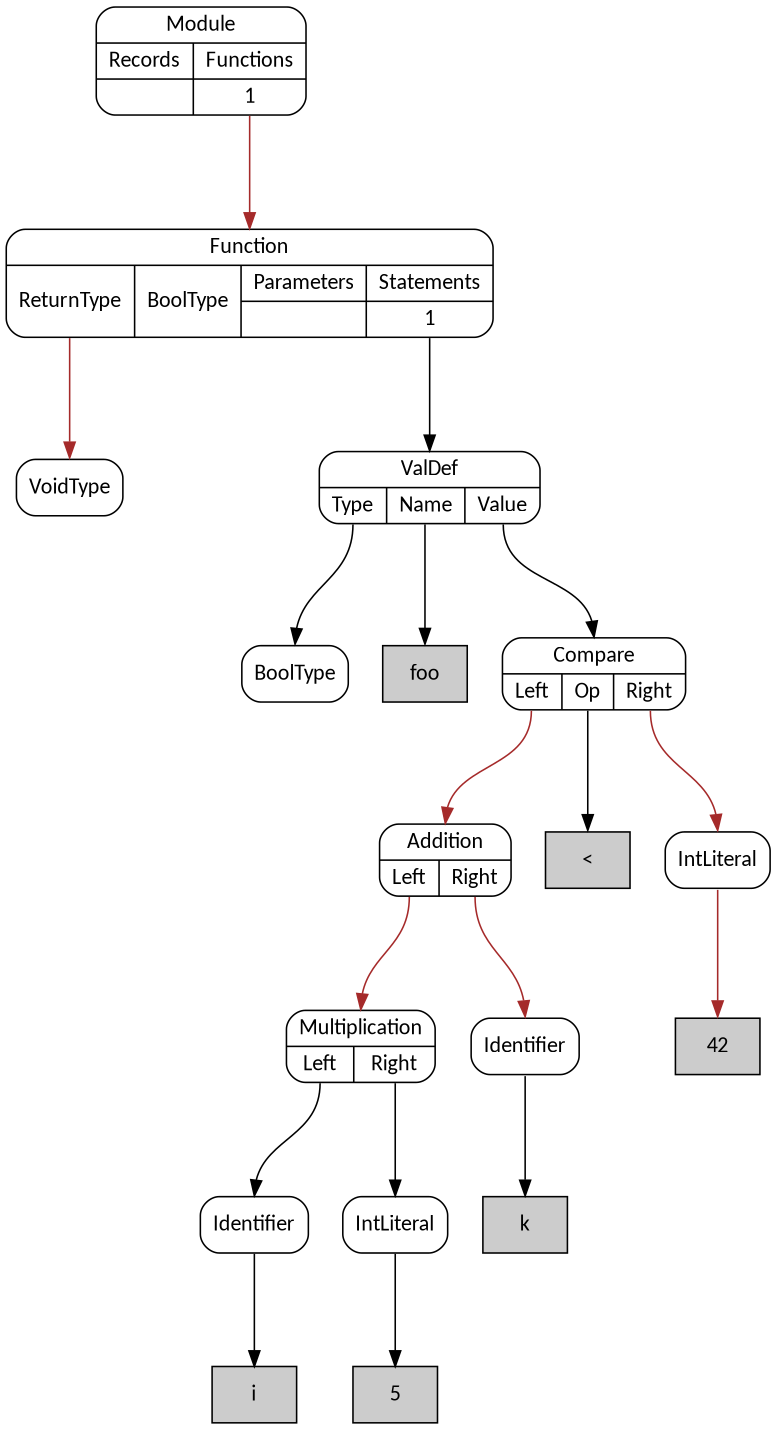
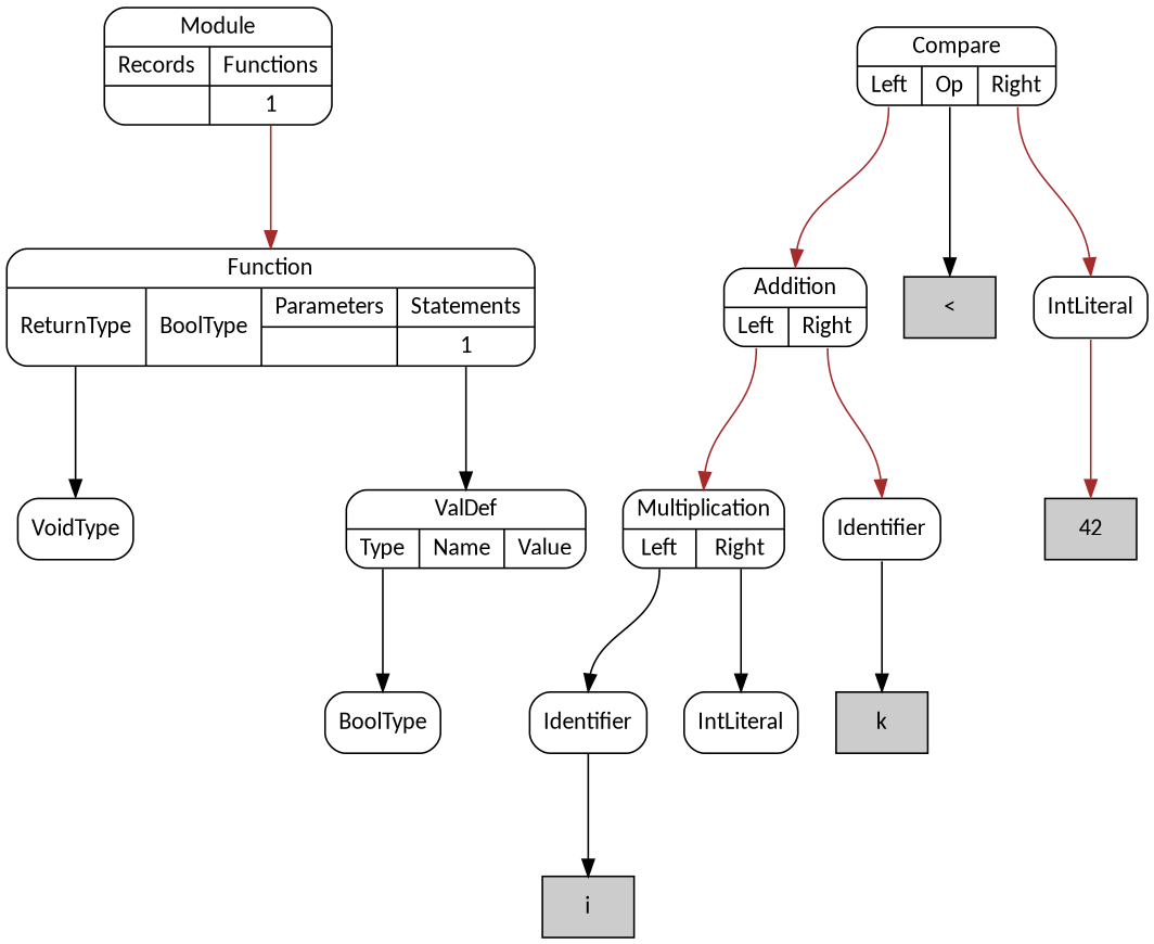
  digraph {
    nodesep=0.3
    ordering=out
    ranksep=1
    node [fillcolor=white fontname=Calibri shape=Mrecord style=filled]
    edge [color=black headport=n tailport="p0:s"]
    n1 [label=VoidType]
    n2 [label=BoolType]
-   n3 [fillcolor="#cccccc" label=foo shape=box]
    n4 [fillcolor="#cccccc" label=i shape=box]
    n5 [label=Identifier]
-   n6 [fillcolor="#cccccc" label=5 shape=box]
    n7 [label=IntLiteral]
    n8 [label="{Multiplication|{<p0>Left|<p1>Right}}"]
    n9 [fillcolor="#cccccc" label=k shape=box]
    n10 [label=Identifier]
    n11 [label="{Addition|{<p0>Left|<p1>Right}}"]
    n12 [fillcolor="#cccccc" label="<" shape=box]
    n13 [fillcolor="#cccccc" label=42 shape=box]
    n14 [label=IntLiteral]
    n15 [label="{Compare|{<p0>Left|<p1>Op|<p2>Right}}"]
    n16 [label="{ValDef|{<p0>Type|<p1>Name|<p2>Value}}"]
    n17 [label="{Function|{<p0>ReturnType|<p1>BoolType|{Parameters|{}}|{Statements|{<p3_0>1}}}}"]
    n18 [label="{Module|{{Records|{}}|{Functions|{<p1_0>1}}}}"]
    n5 -> n4 [tailport=s]
-   n7 -> n6 [tailport=s]
    n8 -> n5
    n8 -> n7 [tailport="p1:s"]
    n10 -> n9 [tailport=s]
    n11 -> n8 [color=brown]
    n11 -> n10 [color=brown tailport="p1:s"]
    n14 -> n13 [color=brown tailport=s]
    n15 -> n11 [color=brown]
    n15 -> n12 [tailport="p1:s"]
    n15 -> n14 [color=brown tailport="p2:s"]
    n16 -> n2
-   n16 -> n3 [tailport="p1:s"]
-   n16 -> n15 [tailport="p2:s"]
-   n17 -> n1 [color=brown]
+   n17 -> n1
    n17 -> n16 [tailport="p3_0:s"]
    n18 -> n17 [color=brown tailport="p1_0:s"]
  }
